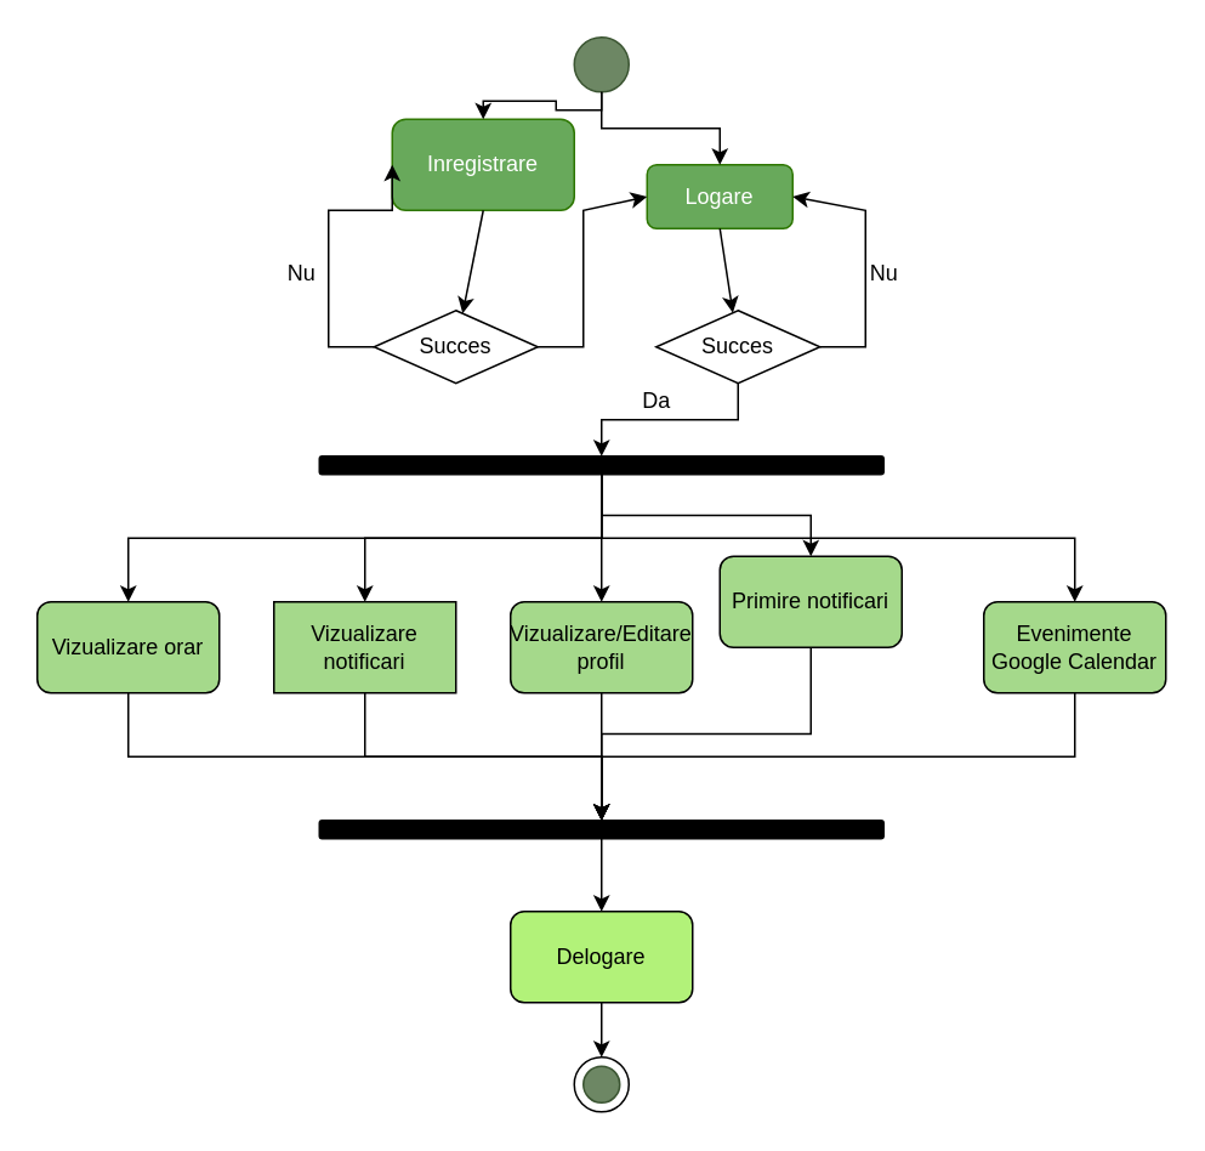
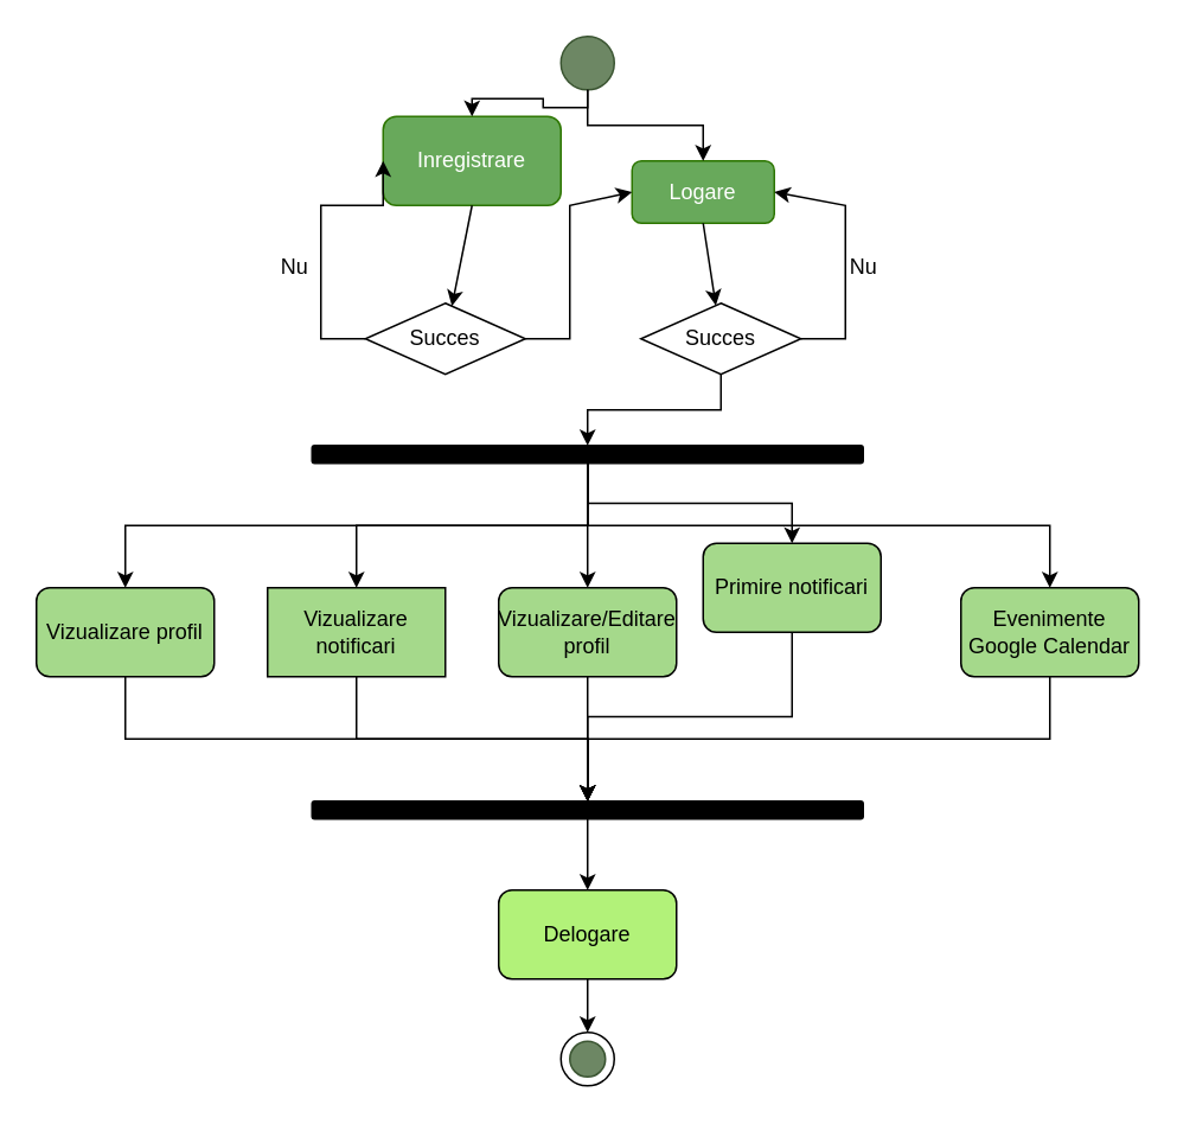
  <mxCell id="0" />
  <mxCell id="1" parent="0" />
  <mxCell id="2" value="Logare" style="rounded=1;whiteSpace=wrap;html=1;fillColor=#68A95B;fontColor=#ffffff;strokeColor=#2D7600;" vertex="1" parent="1"><mxGeometry x="355" y="90" width="80" height="35" as="geometry" /></mxCell>
  <mxCell id="3" value="Succes" style="rhombus;whiteSpace=wrap;html=1;" vertex="1" parent="1"><mxGeometry x="360" y="170" width="90" height="40" as="geometry" /></mxCell>
  <mxCell id="4" value="" style="ellipse;whiteSpace=wrap;html=1;aspect=fixed;fillColor=#6d8764;fontColor=#ffffff;strokeColor=#3A5431;" vertex="1" parent="1"><mxGeometry x="315" y="20" width="30" height="30" as="geometry" /></mxCell>
  <mxCell id="5" value="" style="rounded=1;whiteSpace=wrap;html=1;fillColor=#000000;" vertex="1" parent="1"><mxGeometry x="175" y="250" width="310" height="10" as="geometry" /></mxCell>
- <mxCell id="6" value="Vizualizare orar" style="rounded=1;whiteSpace=wrap;html=1;fillColor=#A5D98B;" vertex="1" parent="1"><mxGeometry x="20" y="330" width="100" height="50" as="geometry" /></mxCell>
+ <mxCell id="6" value="Vizualizare profil" style="rounded=1;whiteSpace=wrap;html=1;fillColor=#A5D98B;" vertex="1" parent="1"><mxGeometry x="20" y="330" width="100" height="50" as="geometry" /></mxCell>
  <mxCell id="7" value="Vizualizare notificari" style="whiteSpace=wrap;html=1;fillColor=#A5D98B;rounded=0;" vertex="1" parent="1"><mxGeometry x="150" y="330" width="100" height="50" as="geometry" /></mxCell>
  <mxCell id="8" value="Vizualizare/Editare profil" style="rounded=1;whiteSpace=wrap;html=1;fillColor=#A5D98B;" vertex="1" parent="1"><mxGeometry x="280" y="330" width="100" height="50" as="geometry" /></mxCell>
  <mxCell id="9" value="Primire notificari" style="rounded=1;whiteSpace=wrap;html=1;fillColor=#A5D98B;" vertex="1" parent="1"><mxGeometry x="395" y="305" width="100" height="50" as="geometry" /></mxCell>
  <mxCell id="10" value="Evenimente Google Calendar" style="rounded=1;whiteSpace=wrap;html=1;fillColor=#A5D98B;" vertex="1" parent="1"><mxGeometry x="540" y="330" width="100" height="50" as="geometry" /></mxCell>
  <mxCell id="11" value="" style="rounded=1;whiteSpace=wrap;html=1;strokeColor=#000000;fillColor=#000000;" vertex="1" parent="1"><mxGeometry x="175" y="450" width="310" height="10" as="geometry" /></mxCell>
  <mxCell id="12" value="Delogare" style="rounded=1;whiteSpace=wrap;html=1;fillColor=#B2F279;" vertex="1" parent="1"><mxGeometry x="280" y="500" width="100" height="50" as="geometry" /></mxCell>
  <mxCell id="13" value="" style="ellipse;whiteSpace=wrap;html=1;aspect=fixed;fillColor=#6d8764;fontColor=#ffffff;strokeColor=#3A5431;" vertex="1" parent="1"><mxGeometry x="320" y="585" width="20" height="20" as="geometry" /></mxCell>
  <mxCell id="14" value="" style="ellipse;whiteSpace=wrap;html=1;aspect=fixed;fillColor=none;" vertex="1" parent="1"><mxGeometry x="315" y="580" width="30" height="30" as="geometry" /></mxCell>
  <mxCell id="15" value="" style="endArrow=classic;html=1;rounded=0;exitX=0.5;exitY=1;exitDx=0;exitDy=0;entryX=0.5;entryY=0;entryDx=0;entryDy=0;edgeStyle=orthogonalEdgeStyle;" edge="1" parent="1" source="4" target="2"><mxGeometry width="50" height="50" relative="1" as="geometry"><mxPoint x="460" y="610" as="sourcePoint" /><mxPoint x="510" y="560" as="targetPoint" /></mxGeometry></mxCell>
  <mxCell id="16" value="" style="endArrow=classic;html=1;rounded=0;exitX=0.5;exitY=1;exitDx=0;exitDy=0;" edge="1" parent="1" source="2" target="3"><mxGeometry width="50" height="50" relative="1" as="geometry"><mxPoint x="455" y="390" as="sourcePoint" /><mxPoint x="505" y="340" as="targetPoint" /></mxGeometry></mxCell>
  <mxCell id="17" value="" style="endArrow=classic;html=1;rounded=0;exitX=0.5;exitY=1;exitDx=0;exitDy=0;entryX=0.5;entryY=0;entryDx=0;entryDy=0;edgeStyle=orthogonalEdgeStyle;" edge="1" parent="1" source="3" target="5"><mxGeometry width="50" height="50" relative="1" as="geometry"><mxPoint x="380" y="390" as="sourcePoint" /><mxPoint x="430" y="340" as="targetPoint" /></mxGeometry></mxCell>
- <mxCell id="18" value="Da" style="text;html=1;align=center;verticalAlign=middle;resizable=0;points=[];autosize=1;strokeColor=none;fillColor=none;" vertex="1" parent="1"><mxGeometry x="345" y="210" width="30" height="20" as="geometry" /></mxCell>
  <mxCell id="19" value="" style="endArrow=classic;html=1;rounded=0;exitX=1;exitY=0.5;exitDx=0;exitDy=0;entryX=1;entryY=0.5;entryDx=0;entryDy=0;" edge="1" parent="1" source="3" target="2"><mxGeometry width="50" height="50" relative="1" as="geometry"><mxPoint x="455" y="390" as="sourcePoint" /><mxPoint x="505" y="340" as="targetPoint" /><Array as="points"><mxPoint x="475" y="190" /><mxPoint x="475" y="140" /><mxPoint x="475" y="115" /></Array></mxGeometry></mxCell>
  <mxCell id="20" value="Nu" style="text;html=1;align=center;verticalAlign=middle;resizable=0;points=[];autosize=1;strokeColor=none;fillColor=none;" vertex="1" parent="1"><mxGeometry x="470" y="140" width="30" height="20" as="geometry" /></mxCell>
  <mxCell id="21" value="" style="endArrow=classic;html=1;rounded=0;exitX=0.5;exitY=1;exitDx=0;exitDy=0;entryX=0.5;entryY=0;entryDx=0;entryDy=0;edgeStyle=orthogonalEdgeStyle;" edge="1" parent="1" source="5" target="6"><mxGeometry width="50" height="50" relative="1" as="geometry"><mxPoint x="380" y="390" as="sourcePoint" /><mxPoint x="430" y="340" as="targetPoint" /></mxGeometry></mxCell>
  <mxCell id="22" value="" style="endArrow=classic;html=1;rounded=0;exitX=0.5;exitY=1;exitDx=0;exitDy=0;entryX=0.5;entryY=0;entryDx=0;entryDy=0;edgeStyle=orthogonalEdgeStyle;" edge="1" parent="1" source="5" target="7"><mxGeometry width="50" height="50" relative="1" as="geometry"><mxPoint x="380" y="390" as="sourcePoint" /><mxPoint x="430" y="340" as="targetPoint" /></mxGeometry></mxCell>
  <mxCell id="23" value="" style="endArrow=classic;html=1;rounded=0;exitX=0.5;exitY=1;exitDx=0;exitDy=0;entryX=0.5;entryY=0;entryDx=0;entryDy=0;edgeStyle=orthogonalEdgeStyle;" edge="1" parent="1" source="5" target="8"><mxGeometry width="50" height="50" relative="1" as="geometry"><mxPoint x="380" y="390" as="sourcePoint" /><mxPoint x="430" y="340" as="targetPoint" /></mxGeometry></mxCell>
  <mxCell id="24" value="" style="endArrow=classic;html=1;rounded=0;exitX=0.5;exitY=1;exitDx=0;exitDy=0;entryX=0.5;entryY=0;entryDx=0;entryDy=0;edgeStyle=orthogonalEdgeStyle;" edge="1" parent="1" source="5" target="9"><mxGeometry width="50" height="50" relative="1" as="geometry"><mxPoint x="380" y="390" as="sourcePoint" /><mxPoint x="430" y="340" as="targetPoint" /></mxGeometry></mxCell>
  <mxCell id="25" value="" style="endArrow=classic;html=1;rounded=0;exitX=0.5;exitY=1;exitDx=0;exitDy=0;entryX=0.5;entryY=0;entryDx=0;entryDy=0;edgeStyle=orthogonalEdgeStyle;" edge="1" parent="1" source="5" target="10"><mxGeometry width="50" height="50" relative="1" as="geometry"><mxPoint x="380" y="390" as="sourcePoint" /><mxPoint x="430" y="340" as="targetPoint" /></mxGeometry></mxCell>
  <mxCell id="26" value="" style="endArrow=classic;html=1;rounded=0;exitX=0.5;exitY=1;exitDx=0;exitDy=0;entryX=0.5;entryY=0;entryDx=0;entryDy=0;edgeStyle=orthogonalEdgeStyle;" edge="1" parent="1" source="6" target="11"><mxGeometry width="50" height="50" relative="1" as="geometry"><mxPoint x="380" y="390" as="sourcePoint" /><mxPoint x="430" y="340" as="targetPoint" /></mxGeometry></mxCell>
  <mxCell id="27" value="" style="endArrow=classic;html=1;rounded=0;exitX=0.5;exitY=1;exitDx=0;exitDy=0;entryX=0.5;entryY=0;entryDx=0;entryDy=0;edgeStyle=orthogonalEdgeStyle;" edge="1" parent="1" source="7" target="11"><mxGeometry width="50" height="50" relative="1" as="geometry"><mxPoint x="380" y="390" as="sourcePoint" /><mxPoint x="430" y="340" as="targetPoint" /></mxGeometry></mxCell>
  <mxCell id="28" value="" style="endArrow=classic;html=1;rounded=0;exitX=0.5;exitY=1;exitDx=0;exitDy=0;entryX=0.5;entryY=0;entryDx=0;entryDy=0;edgeStyle=orthogonalEdgeStyle;" edge="1" parent="1" source="8" target="11"><mxGeometry width="50" height="50" relative="1" as="geometry"><mxPoint x="380" y="390" as="sourcePoint" /><mxPoint x="430" y="340" as="targetPoint" /></mxGeometry></mxCell>
  <mxCell id="29" value="" style="endArrow=classic;html=1;rounded=0;exitX=0.5;exitY=1;exitDx=0;exitDy=0;entryX=0.5;entryY=0;entryDx=0;entryDy=0;edgeStyle=orthogonalEdgeStyle;" edge="1" parent="1" source="9" target="11"><mxGeometry width="50" height="50" relative="1" as="geometry"><mxPoint x="380" y="390" as="sourcePoint" /><mxPoint x="430" y="340" as="targetPoint" /></mxGeometry></mxCell>
  <mxCell id="30" value="" style="endArrow=classic;html=1;rounded=0;exitX=0.5;exitY=1;exitDx=0;exitDy=0;entryX=0.5;entryY=0;entryDx=0;entryDy=0;edgeStyle=orthogonalEdgeStyle;" edge="1" parent="1" source="10" target="11"><mxGeometry width="50" height="50" relative="1" as="geometry"><mxPoint x="380" y="390" as="sourcePoint" /><mxPoint x="430" y="340" as="targetPoint" /></mxGeometry></mxCell>
  <mxCell id="31" value="" style="endArrow=classic;html=1;rounded=0;exitX=0.5;exitY=1;exitDx=0;exitDy=0;entryX=0.5;entryY=0;entryDx=0;entryDy=0;" edge="1" parent="1" source="11" target="12"><mxGeometry width="50" height="50" relative="1" as="geometry"><mxPoint x="380" y="390" as="sourcePoint" /><mxPoint x="430" y="340" as="targetPoint" /></mxGeometry></mxCell>
  <mxCell id="32" value="" style="endArrow=classic;html=1;rounded=0;exitX=0.5;exitY=1;exitDx=0;exitDy=0;entryX=0.5;entryY=0;entryDx=0;entryDy=0;" edge="1" parent="1" source="12" target="14"><mxGeometry width="50" height="50" relative="1" as="geometry"><mxPoint x="380" y="390" as="sourcePoint" /><mxPoint x="430" y="340" as="targetPoint" /></mxGeometry></mxCell>
  <mxCell id="33" value="Inregistrare" style="rounded=1;whiteSpace=wrap;html=1;fillColor=#68A95B;fontColor=#ffffff;strokeColor=#2D7600;" vertex="1" parent="1"><mxGeometry x="215" y="65" width="100" height="50" as="geometry" /></mxCell>
  <mxCell id="34" value="Succes" style="rhombus;whiteSpace=wrap;html=1;" vertex="1" parent="1"><mxGeometry x="205" y="170" width="90" height="40" as="geometry" /></mxCell>
  <mxCell id="35" value="" style="endArrow=classic;html=1;rounded=0;exitX=0.5;exitY=1;exitDx=0;exitDy=0;" edge="1" parent="1" source="33" target="34"><mxGeometry width="50" height="50" relative="1" as="geometry"><mxPoint x="300" y="390" as="sourcePoint" /><mxPoint x="350" y="340" as="targetPoint" /></mxGeometry></mxCell>
  <mxCell id="36" value="" style="endArrow=classic;html=1;rounded=0;exitX=1;exitY=0.5;exitDx=0;exitDy=0;entryX=0;entryY=0.5;entryDx=0;entryDy=0;" edge="1" parent="1" source="34" target="2"><mxGeometry width="50" height="50" relative="1" as="geometry"><mxPoint x="300" y="390" as="sourcePoint" /><mxPoint x="350" y="340" as="targetPoint" /><Array as="points"><mxPoint x="320" y="190" /><mxPoint x="320" y="140" /><mxPoint x="320" y="115" /></Array></mxGeometry></mxCell>
  <mxCell id="37" value="" style="endArrow=classic;html=1;rounded=0;exitX=0.5;exitY=1;exitDx=0;exitDy=0;entryX=0.5;entryY=0;entryDx=0;entryDy=0;edgeStyle=orthogonalEdgeStyle;" edge="1" parent="1" source="4" target="33"><mxGeometry width="50" height="50" relative="1" as="geometry"><mxPoint x="380" y="390" as="sourcePoint" /><mxPoint x="430" y="340" as="targetPoint" /></mxGeometry></mxCell>
  <mxCell id="38" value="" style="endArrow=classic;html=1;rounded=0;exitX=0;exitY=0.5;exitDx=0;exitDy=0;entryX=0;entryY=0.5;entryDx=0;entryDy=0;edgeStyle=orthogonalEdgeStyle;" edge="1" parent="1" source="34" target="33"><mxGeometry width="50" height="50" relative="1" as="geometry"><mxPoint x="380" y="390" as="sourcePoint" /><mxPoint x="430" y="340" as="targetPoint" /><Array as="points"><mxPoint x="180" y="190" /><mxPoint x="180" y="115" /></Array></mxGeometry></mxCell>
  <mxCell id="39" value="Nu" style="text;html=1;align=center;verticalAlign=middle;resizable=0;points=[];autosize=1;strokeColor=none;fillColor=none;" vertex="1" parent="1"><mxGeometry x="150" y="140" width="30" height="20" as="geometry" /></mxCell>
